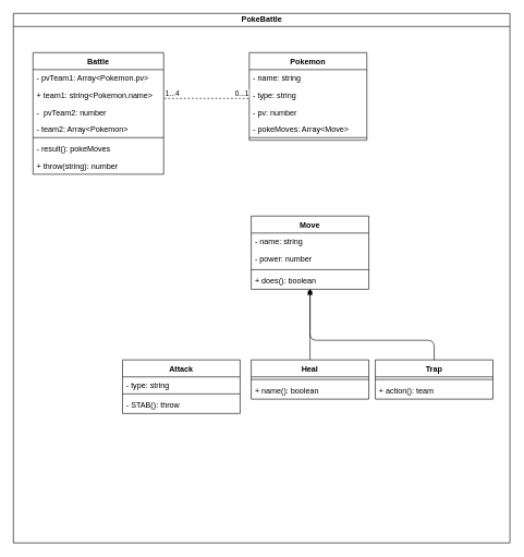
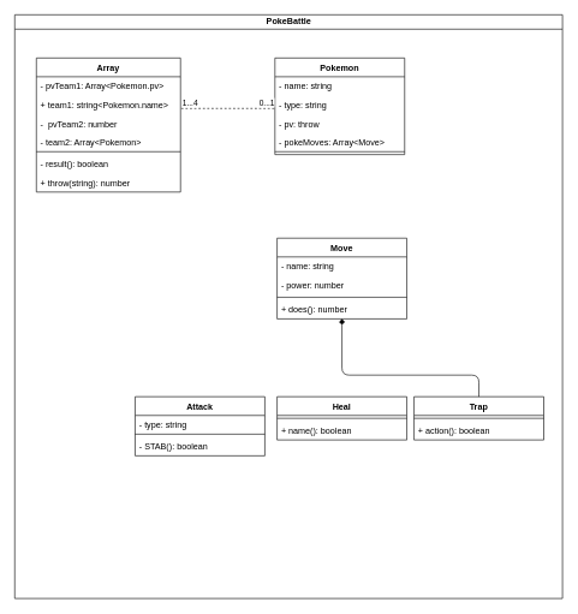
  <mxCell id="0" />
  <mxCell id="1" parent="0" />
  <mxCell id="2" value="PokeBattle" style="swimlane;html=1;startSize=20;horizontal=1;containerType=tree;glass=0;" parent="1" vertex="1"><mxGeometry x="20" y="20" width="760" height="810" as="geometry" /></mxCell>
- <mxCell id="3" value="Battle" style="swimlane;fontStyle=1;align=center;verticalAlign=top;childLayout=stackLayout;horizontal=1;startSize=26;horizontalStack=0;resizeParent=1;resizeParentMax=0;resizeLast=0;collapsible=1;marginBottom=0;" vertex="1" parent="2"><mxGeometry x="30" y="60" width="200" height="186" as="geometry" /></mxCell>
+ <mxCell id="3" value="Array" style="swimlane;fontStyle=1;align=center;verticalAlign=top;childLayout=stackLayout;horizontal=1;startSize=26;horizontalStack=0;resizeParent=1;resizeParentMax=0;resizeLast=0;collapsible=1;marginBottom=0;" vertex="1" parent="2"><mxGeometry x="30" y="60" width="200" height="186" as="geometry" /></mxCell>
  <mxCell id="4" value="- pvTeam1: Array&lt;Pokemon.pv&gt;" style="text;strokeColor=none;fillColor=none;align=left;verticalAlign=top;spacingLeft=4;spacingRight=4;overflow=hidden;rotatable=0;points=[[0,0.5],[1,0.5]];portConstraint=eastwest;" vertex="1" parent="3"><mxGeometry y="26" width="200" height="26" as="geometry" /></mxCell>
  <mxCell id="5" value="+ team1: string&lt;Pokemon.name&gt;" style="text;strokeColor=none;fillColor=none;align=left;verticalAlign=top;spacingLeft=4;spacingRight=4;overflow=hidden;rotatable=0;points=[[0,0.5],[1,0.5]];portConstraint=eastwest;" vertex="1" parent="3"><mxGeometry y="52" width="200" height="26" as="geometry" /></mxCell>
  <mxCell id="6" value="-  pvTeam2: number" style="text;strokeColor=none;fillColor=none;align=left;verticalAlign=top;spacingLeft=4;spacingRight=4;overflow=hidden;rotatable=0;points=[[0,0.5],[1,0.5]];portConstraint=eastwest;" vertex="1" parent="3"><mxGeometry y="78" width="200" height="26" as="geometry" /></mxCell>
  <mxCell id="7" value="- team2: Array&lt;Pokemon&gt;" style="text;strokeColor=none;fillColor=none;align=left;verticalAlign=top;spacingLeft=4;spacingRight=4;overflow=hidden;rotatable=0;points=[[0,0.5],[1,0.5]];portConstraint=eastwest;" vertex="1" parent="3"><mxGeometry y="104" width="200" height="22" as="geometry" /></mxCell>
  <mxCell id="8" value="" style="line;strokeWidth=1;fillColor=none;align=left;verticalAlign=middle;spacingTop=-1;spacingLeft=3;spacingRight=3;rotatable=0;labelPosition=right;points=[];portConstraint=eastwest;" vertex="1" parent="3"><mxGeometry y="126" width="200" height="8" as="geometry" /></mxCell>
- <mxCell id="9" value="- result(): pokeMoves" style="text;strokeColor=none;fillColor=none;align=left;verticalAlign=top;spacingLeft=4;spacingRight=4;overflow=hidden;rotatable=0;points=[[0,0.5],[1,0.5]];portConstraint=eastwest;" vertex="1" parent="3"><mxGeometry y="134" width="200" height="26" as="geometry" /></mxCell>
+ <mxCell id="9" value="- result(): boolean" style="text;strokeColor=none;fillColor=none;align=left;verticalAlign=top;spacingLeft=4;spacingRight=4;overflow=hidden;rotatable=0;points=[[0,0.5],[1,0.5]];portConstraint=eastwest;" vertex="1" parent="3"><mxGeometry y="134" width="200" height="26" as="geometry" /></mxCell>
  <mxCell id="10" value="+ throw(string): number" style="text;strokeColor=none;fillColor=none;align=left;verticalAlign=top;spacingLeft=4;spacingRight=4;overflow=hidden;rotatable=0;points=[[0,0.5],[1,0.5]];portConstraint=eastwest;" vertex="1" parent="3"><mxGeometry y="160" width="200" height="26" as="geometry" /></mxCell>
  <mxCell id="11" value="Pokemon" style="swimlane;fontStyle=1;align=center;verticalAlign=top;childLayout=stackLayout;horizontal=1;startSize=26;horizontalStack=0;resizeParent=1;resizeParentMax=0;resizeLast=0;collapsible=1;marginBottom=0;" vertex="1" parent="2"><mxGeometry x="361" y="60" width="180" height="134" as="geometry" /></mxCell>
  <mxCell id="12" value="- name: string" style="text;strokeColor=none;fillColor=none;align=left;verticalAlign=top;spacingLeft=4;spacingRight=4;overflow=hidden;rotatable=0;points=[[0,0.5],[1,0.5]];portConstraint=eastwest;" vertex="1" parent="11"><mxGeometry y="26" width="180" height="26" as="geometry" /></mxCell>
  <mxCell id="13" value="- type: string" style="text;strokeColor=none;fillColor=none;align=left;verticalAlign=top;spacingLeft=4;spacingRight=4;overflow=hidden;rotatable=0;points=[[0,0.5],[1,0.5]];portConstraint=eastwest;" vertex="1" parent="11"><mxGeometry y="52" width="180" height="26" as="geometry" /></mxCell>
- <mxCell id="14" value="- pv: number" style="text;strokeColor=none;fillColor=none;align=left;verticalAlign=top;spacingLeft=4;spacingRight=4;overflow=hidden;rotatable=0;points=[[0,0.5],[1,0.5]];portConstraint=eastwest;" vertex="1" parent="11"><mxGeometry y="78" width="180" height="26" as="geometry" /></mxCell>
+ <mxCell id="14" value="- pv: throw" style="text;strokeColor=none;fillColor=none;align=left;verticalAlign=top;spacingLeft=4;spacingRight=4;overflow=hidden;rotatable=0;points=[[0,0.5],[1,0.5]];portConstraint=eastwest;" vertex="1" parent="11"><mxGeometry y="78" width="180" height="26" as="geometry" /></mxCell>
  <mxCell id="15" value="- pokeMoves: Array&lt;Move&gt;" style="text;strokeColor=none;fillColor=none;align=left;verticalAlign=top;spacingLeft=4;spacingRight=4;overflow=hidden;rotatable=0;points=[[0,0.5],[1,0.5]];portConstraint=eastwest;" vertex="1" parent="11"><mxGeometry y="104" width="180" height="22" as="geometry" /></mxCell>
  <mxCell id="16" value="" style="line;strokeWidth=1;fillColor=none;align=left;verticalAlign=middle;spacingTop=-1;spacingLeft=3;spacingRight=3;rotatable=0;labelPosition=right;points=[];portConstraint=eastwest;" vertex="1" parent="11"><mxGeometry y="126" width="180" height="8" as="geometry" /></mxCell>
  <mxCell id="17" value="" style="endArrow=none;html=1;edgeStyle=orthogonalEdgeStyle;dashed=1;" edge="1" parent="2"><mxGeometry relative="1" as="geometry"><mxPoint x="231" y="130" as="sourcePoint" /><mxPoint x="361" y="130" as="targetPoint" /></mxGeometry></mxCell>
  <mxCell id="18" value="1...4" style="edgeLabel;resizable=0;html=1;align=left;verticalAlign=bottom;" connectable="0" vertex="1" parent="17"><mxGeometry x="-1" relative="1" as="geometry" /></mxCell>
  <mxCell id="19" value="0...1" style="edgeLabel;resizable=0;html=1;align=right;verticalAlign=bottom;" connectable="0" vertex="1" parent="17"><mxGeometry x="1" relative="1" as="geometry" /></mxCell>
  <mxCell id="20" value="Move" style="swimlane;fontStyle=1;align=center;verticalAlign=top;childLayout=stackLayout;horizontal=1;startSize=26;horizontalStack=0;resizeParent=1;resizeParentMax=0;resizeLast=0;collapsible=1;marginBottom=0;" vertex="1" parent="2"><mxGeometry x="364" y="310" width="180" height="112" as="geometry" /></mxCell>
  <mxCell id="21" value="- name: string" style="text;strokeColor=none;fillColor=none;align=left;verticalAlign=top;spacingLeft=4;spacingRight=4;overflow=hidden;rotatable=0;points=[[0,0.5],[1,0.5]];portConstraint=eastwest;" vertex="1" parent="20"><mxGeometry y="26" width="180" height="26" as="geometry" /></mxCell>
  <mxCell id="22" value="- power: number" style="text;strokeColor=none;fillColor=none;align=left;verticalAlign=top;spacingLeft=4;spacingRight=4;overflow=hidden;rotatable=0;points=[[0,0.5],[1,0.5]];portConstraint=eastwest;" vertex="1" parent="20"><mxGeometry y="52" width="180" height="26" as="geometry" /></mxCell>
  <mxCell id="23" value="" style="line;strokeWidth=1;fillColor=none;align=left;verticalAlign=middle;spacingTop=-1;spacingLeft=3;spacingRight=3;rotatable=0;labelPosition=right;points=[];portConstraint=eastwest;" vertex="1" parent="20"><mxGeometry y="78" width="180" height="8" as="geometry" /></mxCell>
- <mxCell id="24" value="+ does(): boolean" style="text;strokeColor=none;fillColor=none;align=left;verticalAlign=top;spacingLeft=4;spacingRight=4;overflow=hidden;rotatable=0;points=[[0,0.5],[1,0.5]];portConstraint=eastwest;" vertex="1" parent="20"><mxGeometry y="86" width="180" height="26" as="geometry" /></mxCell>
+ <mxCell id="24" value="+ does(): number" style="text;strokeColor=none;fillColor=none;align=left;verticalAlign=top;spacingLeft=4;spacingRight=4;overflow=hidden;rotatable=0;points=[[0,0.5],[1,0.5]];portConstraint=eastwest;" vertex="1" parent="20"><mxGeometry y="86" width="180" height="26" as="geometry" /></mxCell>
  <mxCell id="25" value="Heal" style="swimlane;fontStyle=1;align=center;verticalAlign=top;childLayout=stackLayout;horizontal=1;startSize=26;horizontalStack=0;resizeParent=1;resizeParentMax=0;resizeLast=0;collapsible=1;marginBottom=0;" vertex="1" parent="2"><mxGeometry x="364" y="530" width="180" height="60" as="geometry" /></mxCell>
  <mxCell id="26" value="" style="line;strokeWidth=1;fillColor=none;align=left;verticalAlign=middle;spacingTop=-1;spacingLeft=3;spacingRight=3;rotatable=0;labelPosition=right;points=[];portConstraint=eastwest;" vertex="1" parent="25"><mxGeometry y="26" width="180" height="8" as="geometry" /></mxCell>
  <mxCell id="27" value="+ name(): boolean" style="text;strokeColor=none;fillColor=none;align=left;verticalAlign=top;spacingLeft=4;spacingRight=4;overflow=hidden;rotatable=0;points=[[0,0.5],[1,0.5]];portConstraint=eastwest;" vertex="1" parent="25"><mxGeometry y="34" width="180" height="26" as="geometry" /></mxCell>
  <mxCell id="28" value="Trap" style="swimlane;fontStyle=1;align=center;verticalAlign=top;childLayout=stackLayout;horizontal=1;startSize=26;horizontalStack=0;resizeParent=1;resizeParentMax=0;resizeLast=0;collapsible=1;marginBottom=0;" vertex="1" parent="2"><mxGeometry x="554" y="530" width="180" height="60" as="geometry" /></mxCell>
  <mxCell id="29" value="" style="line;strokeWidth=1;fillColor=none;align=left;verticalAlign=middle;spacingTop=-1;spacingLeft=3;spacingRight=3;rotatable=0;labelPosition=right;points=[];portConstraint=eastwest;" vertex="1" parent="28"><mxGeometry y="26" width="180" height="8" as="geometry" /></mxCell>
- <mxCell id="30" value="+ action(): team" style="text;strokeColor=none;fillColor=none;align=left;verticalAlign=top;spacingLeft=4;spacingRight=4;overflow=hidden;rotatable=0;points=[[0,0.5],[1,0.5]];portConstraint=eastwest;" vertex="1" parent="28"><mxGeometry y="34" width="180" height="26" as="geometry" /></mxCell>
+ <mxCell id="30" value="+ action(): boolean" style="text;strokeColor=none;fillColor=none;align=left;verticalAlign=top;spacingLeft=4;spacingRight=4;overflow=hidden;rotatable=0;points=[[0,0.5],[1,0.5]];portConstraint=eastwest;" vertex="1" parent="28"><mxGeometry y="34" width="180" height="26" as="geometry" /></mxCell>
  <mxCell id="31" value="Attack" style="swimlane;fontStyle=1;align=center;verticalAlign=top;childLayout=stackLayout;horizontal=1;startSize=26;horizontalStack=0;resizeParent=1;resizeParentMax=0;resizeLast=0;collapsible=1;marginBottom=0;" vertex="1" parent="2"><mxGeometry x="167" y="530" width="180" height="82" as="geometry" /></mxCell>
  <mxCell id="32" value="- type: string" style="text;strokeColor=none;fillColor=none;align=left;verticalAlign=top;spacingLeft=4;spacingRight=4;overflow=hidden;rotatable=0;points=[[0,0.5],[1,0.5]];portConstraint=eastwest;" vertex="1" parent="31"><mxGeometry y="26" width="180" height="22" as="geometry" /></mxCell>
  <mxCell id="33" value="" style="line;strokeWidth=1;fillColor=none;align=left;verticalAlign=middle;spacingTop=-1;spacingLeft=3;spacingRight=3;rotatable=0;labelPosition=right;points=[];portConstraint=eastwest;" vertex="1" parent="31"><mxGeometry y="48" width="180" height="8" as="geometry" /></mxCell>
- <mxCell id="34" value="- STAB(): throw" style="text;strokeColor=none;fillColor=none;align=left;verticalAlign=top;spacingLeft=4;spacingRight=4;overflow=hidden;rotatable=0;points=[[0,0.5],[1,0.5]];portConstraint=eastwest;" vertex="1" parent="31"><mxGeometry y="56" width="180" height="26" as="geometry" /></mxCell>
- <mxCell id="35" value="" style="endArrow=block;endFill=1;html=1;edgeStyle=orthogonalEdgeStyle;align=left;verticalAlign=top;exitX=0.5;exitY=0;exitDx=0;exitDy=0;entryX=0.5;entryY=1;entryDx=0;entryDy=0;" edge="1" parent="2" source="25" target="20"><mxGeometry x="-1" relative="1" as="geometry"><mxPoint x="387" y="530" as="sourcePoint" /><mxPoint x="454" y="470" as="targetPoint" /><Array as="points" /></mxGeometry></mxCell>
+ <mxCell id="34" value="- STAB(): boolean" style="text;strokeColor=none;fillColor=none;align=left;verticalAlign=top;spacingLeft=4;spacingRight=4;overflow=hidden;rotatable=0;points=[[0,0.5],[1,0.5]];portConstraint=eastwest;" vertex="1" parent="31"><mxGeometry y="56" width="180" height="26" as="geometry" /></mxCell>
  <mxCell id="36" value="" style="endArrow=diamond;endFill=1;html=1;edgeStyle=orthogonalEdgeStyle;align=left;verticalAlign=top;exitX=0.5;exitY=0;exitDx=0;exitDy=0;entryX=0.5;entryY=1;entryDx=0;entryDy=0;" edge="1" parent="2" source="28" target="20"><mxGeometry x="-1" relative="1" as="geometry"><mxPoint x="257" y="530" as="sourcePoint" /><mxPoint x="454" y="470" as="targetPoint" /><Array as="points"><mxPoint x="644" y="500" /><mxPoint x="454" y="500" /></Array></mxGeometry></mxCell>
